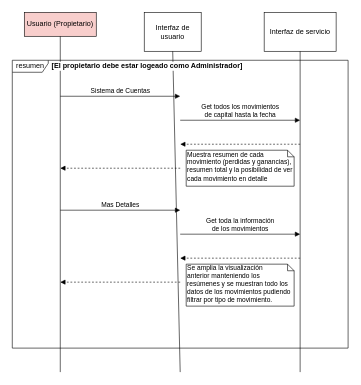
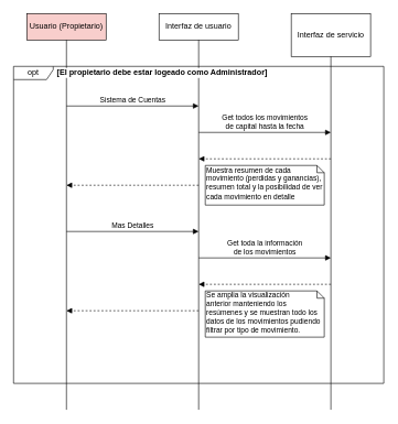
  <mxCell id="0" />
  <mxCell id="1" parent="0" />
- <mxCell id="2" value="resumen" style="shape=umlFrame;whiteSpace=wrap;html=1;width=60;height=20;fillColor=#ffffff;" parent="1" vertex="1"><mxGeometry x="20" y="100" width="560" height="480" as="geometry" /></mxCell>
+ <mxCell id="2" value="opt" style="shape=umlFrame;whiteSpace=wrap;html=1;width=60;height=20;fillColor=#ffffff;" parent="1" vertex="1"><mxGeometry x="20" y="100" width="560" height="480" as="geometry" /></mxCell>
  <mxCell id="3" value="Usuario (Propietario)" style="rounded=0;whiteSpace=wrap;html=1;fillColor=#f8cecc;" parent="1" vertex="1"><mxGeometry x="40" y="20" width="120" height="40" as="geometry" /></mxCell>
- <mxCell id="4" value="Interfaz de usuario" style="rounded=0;whiteSpace=wrap;html=1;" parent="1" vertex="1"><mxGeometry x="240" y="20" width="95" height="65" as="geometry" /></mxCell>
+ <mxCell id="4" value="Interfaz de usuario" style="rounded=0;whiteSpace=wrap;html=1;" parent="1" vertex="1"><mxGeometry x="240" y="20" width="120" height="40" as="geometry" /></mxCell>
  <mxCell id="5" value="" style="endArrow=none;html=1;entryX=0.5;entryY=1;entryDx=0;entryDy=0;" parent="1" target="3" edge="1"><mxGeometry width="50" height="50" relative="1" as="geometry"><mxPoint x="100" y="620" as="sourcePoint" /><mxPoint x="70" y="520" as="targetPoint" /></mxGeometry></mxCell>
  <mxCell id="6" value="Interfaz de servicio" style="rounded=0;whiteSpace=wrap;html=1;" parent="1" vertex="1"><mxGeometry x="440" y="20" width="120" height="65" as="geometry" /></mxCell>
  <mxCell id="7" value="" style="endArrow=none;html=1;entryX=0.5;entryY=1;entryDx=0;entryDy=0;" parent="1" target="4" edge="1"><mxGeometry width="50" height="50" relative="1" as="geometry"><mxPoint x="300" y="620" as="sourcePoint" /><mxPoint x="110" y="70" as="targetPoint" /></mxGeometry></mxCell>
  <mxCell id="8" value="" style="endArrow=none;html=1;entryX=0.5;entryY=1;entryDx=0;entryDy=0;" parent="1" target="6" edge="1"><mxGeometry width="50" height="50" relative="1" as="geometry"><mxPoint x="500" y="620" as="sourcePoint" /><mxPoint x="120" y="80" as="targetPoint" /></mxGeometry></mxCell>
  <mxCell id="9" value="[El propietario debe estar logeado como Administrador]" style="text;html=1;strokeColor=none;fillColor=none;align=center;verticalAlign=middle;whiteSpace=wrap;rounded=0;fontStyle=1;labelBackgroundColor=#ffffff;" parent="1" vertex="1"><mxGeometry x="80" y="100" width="330" height="20" as="geometry" /></mxCell>
  <mxCell id="10" value="Sistema de Cuentas" style="html=1;verticalAlign=bottom;endArrow=block;" parent="1" edge="1"><mxGeometry width="80" relative="1" as="geometry"><mxPoint x="100" y="160" as="sourcePoint" /><mxPoint x="300" y="160" as="targetPoint" /></mxGeometry></mxCell>
  <mxCell id="11" value="Get todos los movimientos&lt;br&gt;de capital&amp;nbsp;hasta la fecha" style="html=1;verticalAlign=bottom;endArrow=block;" parent="1" edge="1"><mxGeometry width="80" relative="1" as="geometry"><mxPoint x="300" y="200" as="sourcePoint" /><mxPoint x="500" y="200" as="targetPoint" /></mxGeometry></mxCell>
  <mxCell id="12" value="" style="html=1;verticalAlign=bottom;endArrow=block;dashed=1;" parent="1" edge="1"><mxGeometry width="80" relative="1" as="geometry"><mxPoint x="500" y="240" as="sourcePoint" /><mxPoint x="300" y="240" as="targetPoint" /></mxGeometry></mxCell>
  <mxCell id="13" value="" style="html=1;verticalAlign=bottom;endArrow=block;dashed=1;" parent="1" edge="1"><mxGeometry width="80" relative="1" as="geometry"><mxPoint x="300" y="280" as="sourcePoint" /><mxPoint x="100" y="280" as="targetPoint" /></mxGeometry></mxCell>
  <mxCell id="14" value="Get toda la información&lt;br&gt;de los movimientos" style="html=1;verticalAlign=bottom;endArrow=block;" edge="1" parent="1"><mxGeometry width="80" relative="1" as="geometry"><mxPoint x="300" y="390" as="sourcePoint" /><mxPoint x="500" y="390" as="targetPoint" /></mxGeometry></mxCell>
  <mxCell id="15" value="" style="html=1;verticalAlign=bottom;endArrow=block;dashed=1;" edge="1" parent="1"><mxGeometry width="80" relative="1" as="geometry"><mxPoint x="500" y="430" as="sourcePoint" /><mxPoint x="300" y="430" as="targetPoint" /></mxGeometry></mxCell>
  <mxCell id="16" value="Muestra resumen de cada movimiento (perdidas y ganancias), resumen total y la posibilidad de ver cada movimiento en detalle" style="shape=note;whiteSpace=wrap;html=1;size=11;verticalAlign=top;align=left;spacingTop=-6;fontSize=11;" vertex="1" parent="1"><mxGeometry x="310" y="250" width="180" height="60" as="geometry" /></mxCell>
  <mxCell id="17" value="" style="html=1;verticalAlign=bottom;endArrow=block;dashed=1;" edge="1" parent="1"><mxGeometry width="80" relative="1" as="geometry"><mxPoint x="300" y="470" as="sourcePoint" /><mxPoint x="100" y="470" as="targetPoint" /></mxGeometry></mxCell>
  <mxCell id="18" value="Mas Detalles" style="html=1;verticalAlign=bottom;endArrow=block;" edge="1" parent="1"><mxGeometry width="80" relative="1" as="geometry"><mxPoint x="100" y="350" as="sourcePoint" /><mxPoint x="300" y="350" as="targetPoint" /></mxGeometry></mxCell>
  <mxCell id="19" value="Se amplia la visualización&lt;br&gt;anterior manteniendo los resúmenes y se muestran todo los datos de los movimientos pudiendo filtrar por tipo de movimiento." style="shape=note;whiteSpace=wrap;html=1;size=11;verticalAlign=top;align=left;spacingTop=-6;fontSize=11;" vertex="1" parent="1"><mxGeometry x="310" y="440" width="180" height="70" as="geometry" /></mxCell>
